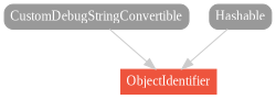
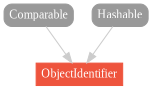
  strict digraph {
    fontname="Liberation Serif"
    node [color="#999999" fillcolor="#999999" fontcolor=white fontname="Liberation Serif" fontsize=12 margin="0.07,0.05" shape=box style="filled,rounded"]
    edge [color="#cccccc" fontname="Liberation Serif"]
    ObjectIdentifier [color="#ee543d" fillcolor="#ee543d" height=0.3 style=filled]
-   CustomDebugStringConvertible [height=0.3]
+   Comparable [height=0.3]
    Hashable [height=0.3]
    subgraph sub_1 {
      rank=max
      ObjectIdentifier
    }
-   CustomDebugStringConvertible -> ObjectIdentifier
+   Comparable -> ObjectIdentifier
    Hashable -> ObjectIdentifier
  }
